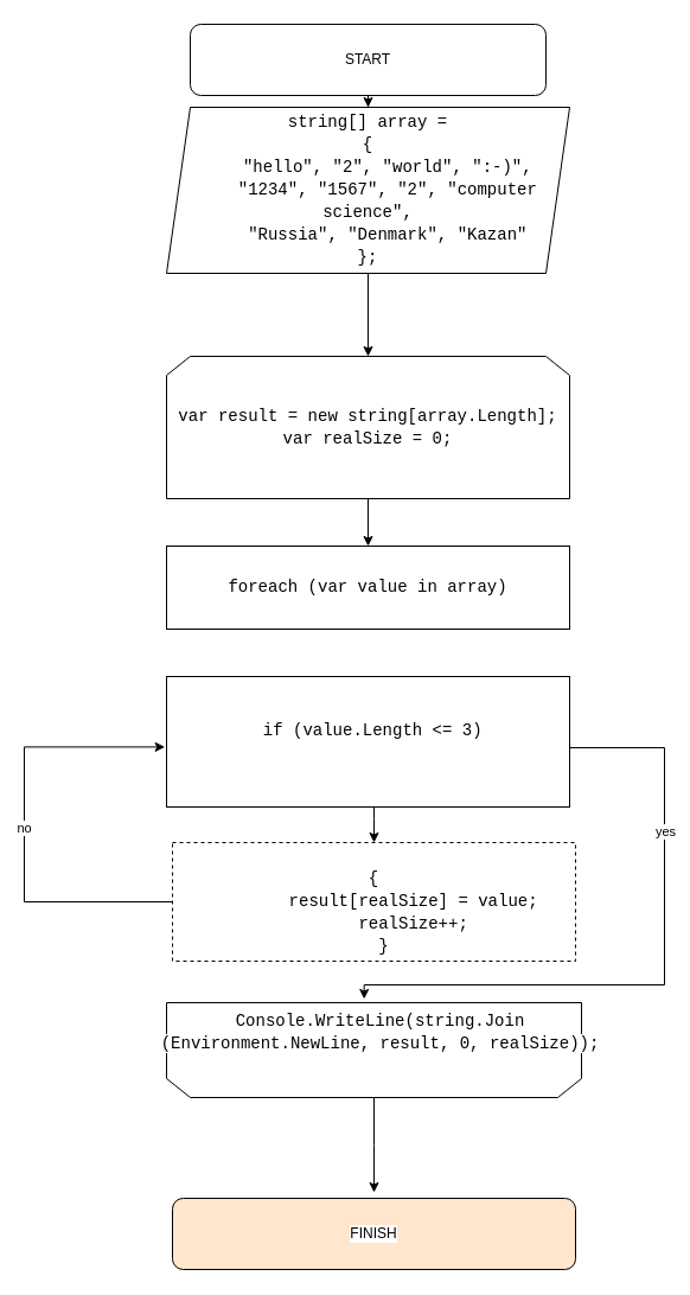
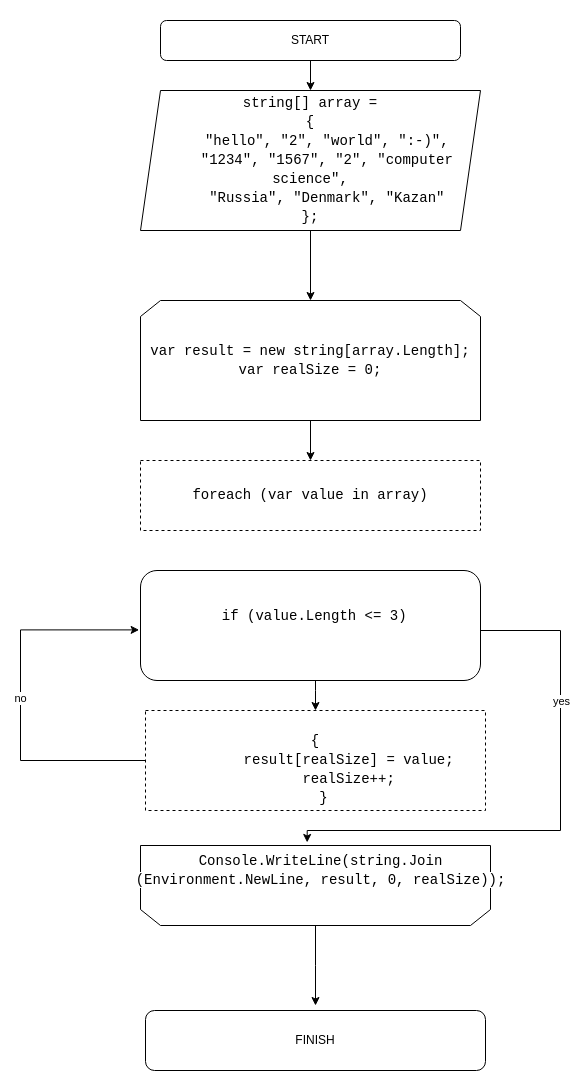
  <mxCell id="0" />
  <mxCell id="1" parent="0" />
  <mxCell id="2" value="" style="edgeStyle=orthogonalEdgeStyle;rounded=0;orthogonalLoop=1;jettySize=auto;html=1;fontColor=#000000;" edge="1" parent="1" source="3" target="5"><mxGeometry relative="1" as="geometry" /></mxCell>
- <mxCell id="3" value="START" style="rounded=1;whiteSpace=wrap;html=1;" vertex="1" parent="1"><mxGeometry x="160" y="20" width="300" height="60" as="geometry" /></mxCell>
+ <mxCell id="3" value="START" style="rounded=1;whiteSpace=wrap;html=1;" vertex="1" parent="1"><mxGeometry x="160" y="20" width="300" height="40" as="geometry" /></mxCell>
  <mxCell id="4" value="" style="edgeStyle=orthogonalEdgeStyle;rounded=0;orthogonalLoop=1;jettySize=auto;html=1;fontColor=#000000;" edge="1" parent="1" source="5" target="7"><mxGeometry relative="1" as="geometry" /></mxCell>
  <mxCell id="5" value="&lt;div style=&quot;font-family: Consolas, &amp;quot;Courier New&amp;quot;, monospace; font-size: 14px; line-height: 19px;&quot;&gt;&lt;div style=&quot;&quot;&gt;&lt;span style=&quot;background-color: rgb(255, 255, 255);&quot;&gt;&lt;span style=&quot;&quot;&gt;string&lt;/span&gt;[] &lt;span style=&quot;&quot;&gt;array&lt;/span&gt; =&lt;/span&gt;&lt;/div&gt;&lt;div style=&quot;&quot;&gt;&lt;span style=&quot;background-color: rgb(255, 255, 255);&quot;&gt;{&lt;/span&gt;&lt;/div&gt;&lt;div style=&quot;&quot;&gt;&lt;span style=&quot;background-color: rgb(255, 255, 255);&quot;&gt;&amp;nbsp; &amp;nbsp; &lt;span style=&quot;&quot;&gt;&quot;hello&quot;&lt;/span&gt;, &lt;span style=&quot;&quot;&gt;&quot;2&quot;&lt;/span&gt;, &lt;span style=&quot;&quot;&gt;&quot;world&quot;&lt;/span&gt;, &lt;span style=&quot;&quot;&gt;&quot;:-)&quot;&lt;/span&gt;,&lt;/span&gt;&lt;/div&gt;&lt;div style=&quot;&quot;&gt;&lt;span style=&quot;background-color: rgb(255, 255, 255);&quot;&gt;&amp;nbsp; &amp;nbsp; &lt;span style=&quot;&quot;&gt;&quot;1234&quot;&lt;/span&gt;, &lt;span style=&quot;&quot;&gt;&quot;1567&quot;&lt;/span&gt;, &lt;span style=&quot;&quot;&gt;&quot;2&quot;&lt;/span&gt;, &lt;span style=&quot;&quot;&gt;&quot;computer science&quot;&lt;/span&gt;,&lt;/span&gt;&lt;/div&gt;&lt;div style=&quot;&quot;&gt;&lt;span style=&quot;background-color: rgb(255, 255, 255);&quot;&gt;&amp;nbsp; &amp;nbsp; &lt;span style=&quot;&quot;&gt;&quot;Russia&quot;&lt;/span&gt;, &lt;span style=&quot;&quot;&gt;&quot;Denmark&quot;&lt;/span&gt;, &lt;span style=&quot;&quot;&gt;&quot;Kazan&quot;&lt;/span&gt;&lt;/span&gt;&lt;/div&gt;&lt;div style=&quot;&quot;&gt;&lt;span style=&quot;background-color: rgb(255, 255, 255);&quot;&gt;};&lt;/span&gt;&lt;/div&gt;&lt;/div&gt;" style="shape=parallelogram;perimeter=parallelogramPerimeter;whiteSpace=wrap;html=1;fixedSize=1;fontColor=#000000;" vertex="1" parent="1"><mxGeometry x="140" y="90" width="340" height="140" as="geometry" /></mxCell>
  <mxCell id="6" value="" style="edgeStyle=orthogonalEdgeStyle;rounded=0;orthogonalLoop=1;jettySize=auto;html=1;fontColor=#000000;" edge="1" parent="1" source="7" target="8"><mxGeometry relative="1" as="geometry" /></mxCell>
  <mxCell id="7" value="&lt;div style=&quot;font-family: Consolas, &amp;quot;Courier New&amp;quot;, monospace; font-size: 14px; line-height: 19px;&quot;&gt;&lt;div style=&quot;&quot;&gt;var result = new string[array.Length];&lt;/div&gt;&lt;div style=&quot;&quot;&gt;var realSize = 0;&lt;/div&gt;&lt;/div&gt;" style="shape=loopLimit;whiteSpace=wrap;html=1;labelBackgroundColor=#FFFFFF;" vertex="1" parent="1"><mxGeometry x="140" y="300" width="340" height="120" as="geometry" /></mxCell>
- <mxCell id="8" value="&lt;div style=&quot;font-family: Consolas, &amp;quot;Courier New&amp;quot;, monospace; font-size: 14px; line-height: 19px;&quot;&gt;&lt;span style=&quot;background-color: rgb(255, 255, 255);&quot;&gt;foreach (var value in array)&lt;/span&gt;&lt;/div&gt;" style="whiteSpace=wrap;html=1;labelBackgroundColor=#FFFFFF;" vertex="1" parent="1"><mxGeometry x="140" y="460" width="340" height="70" as="geometry" /></mxCell>
+ <mxCell id="8" value="&lt;div style=&quot;font-family: Consolas, &amp;quot;Courier New&amp;quot;, monospace; font-size: 14px; line-height: 19px;&quot;&gt;&lt;span style=&quot;background-color: rgb(255, 255, 255);&quot;&gt;foreach (var value in array)&lt;/span&gt;&lt;/div&gt;" style="whiteSpace=wrap;html=1;labelBackgroundColor=#FFFFFF;dashed=1;" vertex="1" parent="1"><mxGeometry x="140" y="460" width="340" height="70" as="geometry" /></mxCell>
  <mxCell id="9" value="no" style="edgeStyle=orthogonalEdgeStyle;rounded=0;orthogonalLoop=1;jettySize=auto;html=1;fontColor=#000000;exitX=0;exitY=0.5;exitDx=0;exitDy=0;entryX=-0.004;entryY=0.54;entryDx=0;entryDy=0;entryPerimeter=0;" edge="1" parent="1" source="18" target="13"><mxGeometry relative="1" as="geometry"><mxPoint x="130" y="630" as="targetPoint" /><Array as="points"><mxPoint x="20" y="760" /><mxPoint x="20" y="630" /><mxPoint x="139" y="630" /></Array></mxGeometry></mxCell>
  <mxCell id="10" value="" style="edgeStyle=orthogonalEdgeStyle;rounded=0;orthogonalLoop=1;jettySize=auto;html=1;fontColor=#000000;" edge="1" parent="1" source="13" target="18"><mxGeometry relative="1" as="geometry"><Array as="points"><mxPoint x="315" y="690" /><mxPoint x="315" y="690" /></Array></mxGeometry></mxCell>
  <mxCell id="11" value="" style="edgeStyle=orthogonalEdgeStyle;rounded=0;orthogonalLoop=1;jettySize=auto;html=1;fontColor=#000000;entryX=0.463;entryY=-0.061;entryDx=0;entryDy=0;entryPerimeter=0;" edge="1" parent="1" source="13" target="16"><mxGeometry relative="1" as="geometry"><mxPoint x="580" y="830" as="targetPoint" /><Array as="points"><mxPoint x="560" y="630" /><mxPoint x="560" y="830" /><mxPoint x="307" y="830" /></Array></mxGeometry></mxCell>
  <mxCell id="12" value="yes" style="edgeLabel;html=1;align=center;verticalAlign=middle;resizable=0;points=[];fontColor=#000000;" vertex="1" connectable="0" parent="11"><mxGeometry x="-0.618" y="-2" relative="1" as="geometry"><mxPoint x="2" y="46" as="offset" /></mxGeometry></mxCell>
- <mxCell id="13" value="&lt;div style=&quot;font-family: Consolas, &amp;quot;Courier New&amp;quot;, monospace; font-size: 14px; line-height: 19px;&quot;&gt;&lt;div style=&quot;line-height: 19px;&quot;&gt;&lt;div style=&quot;&quot;&gt;&lt;span style=&quot;background-color: rgb(255, 255, 255);&quot;&gt;&amp;nbsp;if (value.Length &amp;lt;= 3)&lt;/span&gt;&lt;/div&gt;&lt;div style=&quot;&quot;&gt;&lt;br&gt;&lt;/div&gt;&lt;/div&gt;&lt;/div&gt;" style="whiteSpace=wrap;html=1;labelBackgroundColor=#FFFFFF;" vertex="1" parent="1"><mxGeometry x="140" y="570" width="340" height="110" as="geometry" /></mxCell>
+ <mxCell id="13" value="&lt;div style=&quot;font-family: Consolas, &amp;quot;Courier New&amp;quot;, monospace; font-size: 14px; line-height: 19px;&quot;&gt;&lt;div style=&quot;line-height: 19px;&quot;&gt;&lt;div style=&quot;&quot;&gt;&lt;span style=&quot;background-color: rgb(255, 255, 255);&quot;&gt;&amp;nbsp;if (value.Length &amp;lt;= 3)&lt;/span&gt;&lt;/div&gt;&lt;div style=&quot;&quot;&gt;&lt;br&gt;&lt;/div&gt;&lt;/div&gt;&lt;/div&gt;" style="whiteSpace=wrap;html=1;labelBackgroundColor=#FFFFFF;rounded=1;" vertex="1" parent="1"><mxGeometry x="140" y="570" width="340" height="110" as="geometry" /></mxCell>
  <mxCell id="14" value="" style="edgeStyle=orthogonalEdgeStyle;rounded=0;orthogonalLoop=1;jettySize=auto;html=1;fontColor=#000000;" edge="1" parent="1" source="15"><mxGeometry relative="1" as="geometry"><mxPoint x="315" y="1005" as="targetPoint" /></mxGeometry></mxCell>
  <mxCell id="15" value="&lt;div style=&quot;color: rgb(212, 212, 212); background-color: rgb(30, 30, 30); font-family: Consolas, &amp;quot;Courier New&amp;quot;, monospace; font-size: 14px; line-height: 19px;&quot;&gt;&lt;br&gt;&lt;/div&gt;" style="shape=loopLimit;whiteSpace=wrap;html=1;labelBackgroundColor=#FFFFFF;fontColor=#000000;rotation=180;" vertex="1" parent="1"><mxGeometry x="140" y="845" width="350" height="80" as="geometry" /></mxCell>
  <mxCell id="16" value="&lt;div style=&quot;font-family: Consolas, &amp;quot;Courier New&amp;quot;, monospace; font-size: 14px; line-height: 19px;&quot;&gt;&lt;span style=&quot;background-color: rgb(255, 255, 255);&quot;&gt;Console.WriteLine(string.Join&lt;/span&gt;&lt;/div&gt;&lt;div style=&quot;font-family: Consolas, &amp;quot;Courier New&amp;quot;, monospace; font-size: 14px; line-height: 19px;&quot;&gt;&lt;span style=&quot;background-color: rgb(255, 255, 255);&quot;&gt;(Environment.NewLine, result, 0, realSize));&lt;/span&gt;&lt;/div&gt;" style="text;html=1;align=center;verticalAlign=middle;resizable=0;points=[];autosize=1;strokeColor=none;fillColor=none;fontColor=#000000;" vertex="1" parent="1"><mxGeometry x="140" y="845" width="360" height="50" as="geometry" /></mxCell>
- <mxCell id="17" value="FINISH" style="rounded=1;whiteSpace=wrap;html=1;labelBackgroundColor=#FFFFFF;fontColor=#000000;fillColor=#ffe6cc;" vertex="1" parent="1"><mxGeometry x="145" y="1010" width="340" height="60" as="geometry" /></mxCell>
+ <mxCell id="17" value="FINISH" style="rounded=1;whiteSpace=wrap;html=1;labelBackgroundColor=#FFFFFF;fontColor=#000000;" vertex="1" parent="1"><mxGeometry x="145" y="1010" width="340" height="60" as="geometry" /></mxCell>
  <mxCell id="18" value="&lt;div style=&quot;font-family: Consolas, &amp;quot;Courier New&amp;quot;, monospace; font-size: 14px; line-height: 19px;&quot;&gt;&lt;div style=&quot;line-height: 19px;&quot;&gt;&lt;div style=&quot;&quot;&gt;&lt;br&gt;&lt;/div&gt;&lt;div style=&quot;&quot;&gt;&lt;span style=&quot;background-color: rgb(255, 255, 255);&quot;&gt;{&lt;/span&gt;&lt;/div&gt;&lt;div style=&quot;&quot;&gt;&lt;span style=&quot;background-color: rgb(255, 255, 255);&quot;&gt;&amp;nbsp; &amp;nbsp; &amp;nbsp; &amp;nbsp; result[realSize] = value;&lt;/span&gt;&lt;/div&gt;&lt;div style=&quot;&quot;&gt;&lt;span style=&quot;background-color: rgb(255, 255, 255);&quot;&gt;&amp;nbsp; &amp;nbsp; &amp;nbsp; &amp;nbsp; realSize++;&lt;/span&gt;&lt;/div&gt;&lt;div style=&quot;&quot;&gt;&lt;span style=&quot;background-color: rgb(255, 255, 255);&quot;&gt;&amp;nbsp; }&lt;/span&gt;&lt;/div&gt;&lt;/div&gt;&lt;/div&gt;" style="whiteSpace=wrap;html=1;labelBackgroundColor=#FFFFFF;dashed=1;" vertex="1" parent="1"><mxGeometry x="145" y="710" width="340" height="100" as="geometry" /></mxCell>
